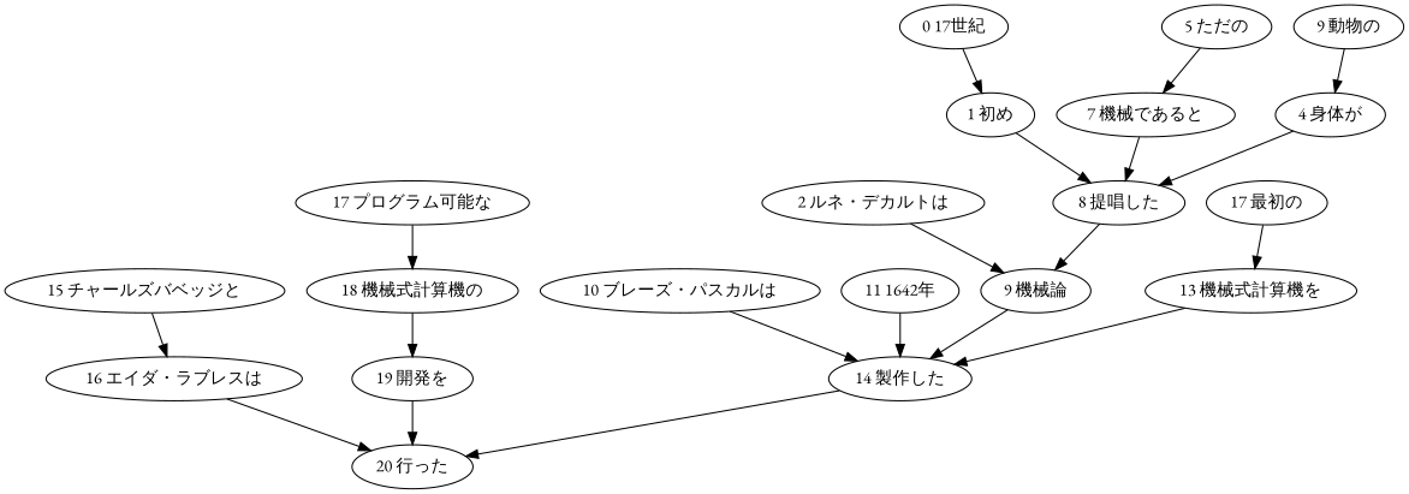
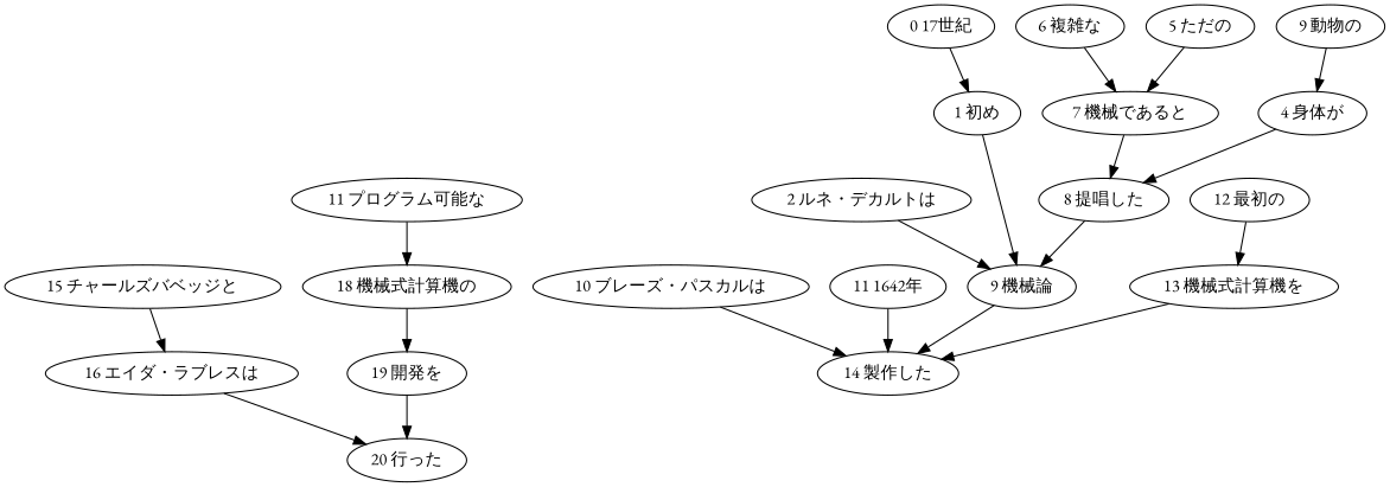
  digraph {
    fontname="EB Garamond"
    node [fontname="EB Garamond"]
    edge [fontname="EB Garamond"]
    "0 17世紀"
    "1 初め"
    "9 機械論"
    "14 製作した"
    n5 [label="9 動物の"]
    "4 身体が"
    "8 提唱した"
    "5 ただの"
    "7 機械であると"
+   "6 複雑な"
    "20 行った"
    "2 ルネ・デカルトは"
-   "12 最初の" [label="17 最初の"]
+   "12 最初の"
    "13 機械式計算機を"
    "10 ブレーズ・パスカルは"
    "11 1642年"
    "15 チャールズバベッジと"
    "16 エイダ・ラブレスは"
-   "17 プログラム可能な"
+   "17 プログラム可能な" [label="11 プログラム可能な"]
    "18 機械式計算機の"
    "19 開発を"
    "0 17世紀" -> "1 初め"
-   "1 初め" -> "8 提唱した"
+   "1 初め" -> "9 機械論"
    "9 機械論" -> "14 製作した"
-   "14 製作した" -> "20 行った"
    n5 -> "4 身体が"
    "4 身体が" -> "8 提唱した"
    "8 提唱した" -> "9 機械論"
    "5 ただの" -> "7 機械であると"
    "7 機械であると" -> "8 提唱した"
+   "6 複雑な" -> "7 機械であると"
    "2 ルネ・デカルトは" -> "9 機械論"
    "12 最初の" -> "13 機械式計算機を"
    "13 機械式計算機を" -> "14 製作した"
    "10 ブレーズ・パスカルは" -> "14 製作した"
    "11 1642年" -> "14 製作した"
    "15 チャールズバベッジと" -> "16 エイダ・ラブレスは"
    "16 エイダ・ラブレスは" -> "20 行った"
    "17 プログラム可能な" -> "18 機械式計算機の"
    "18 機械式計算機の" -> "19 開発を"
    "19 開発を" -> "20 行った"
  }
